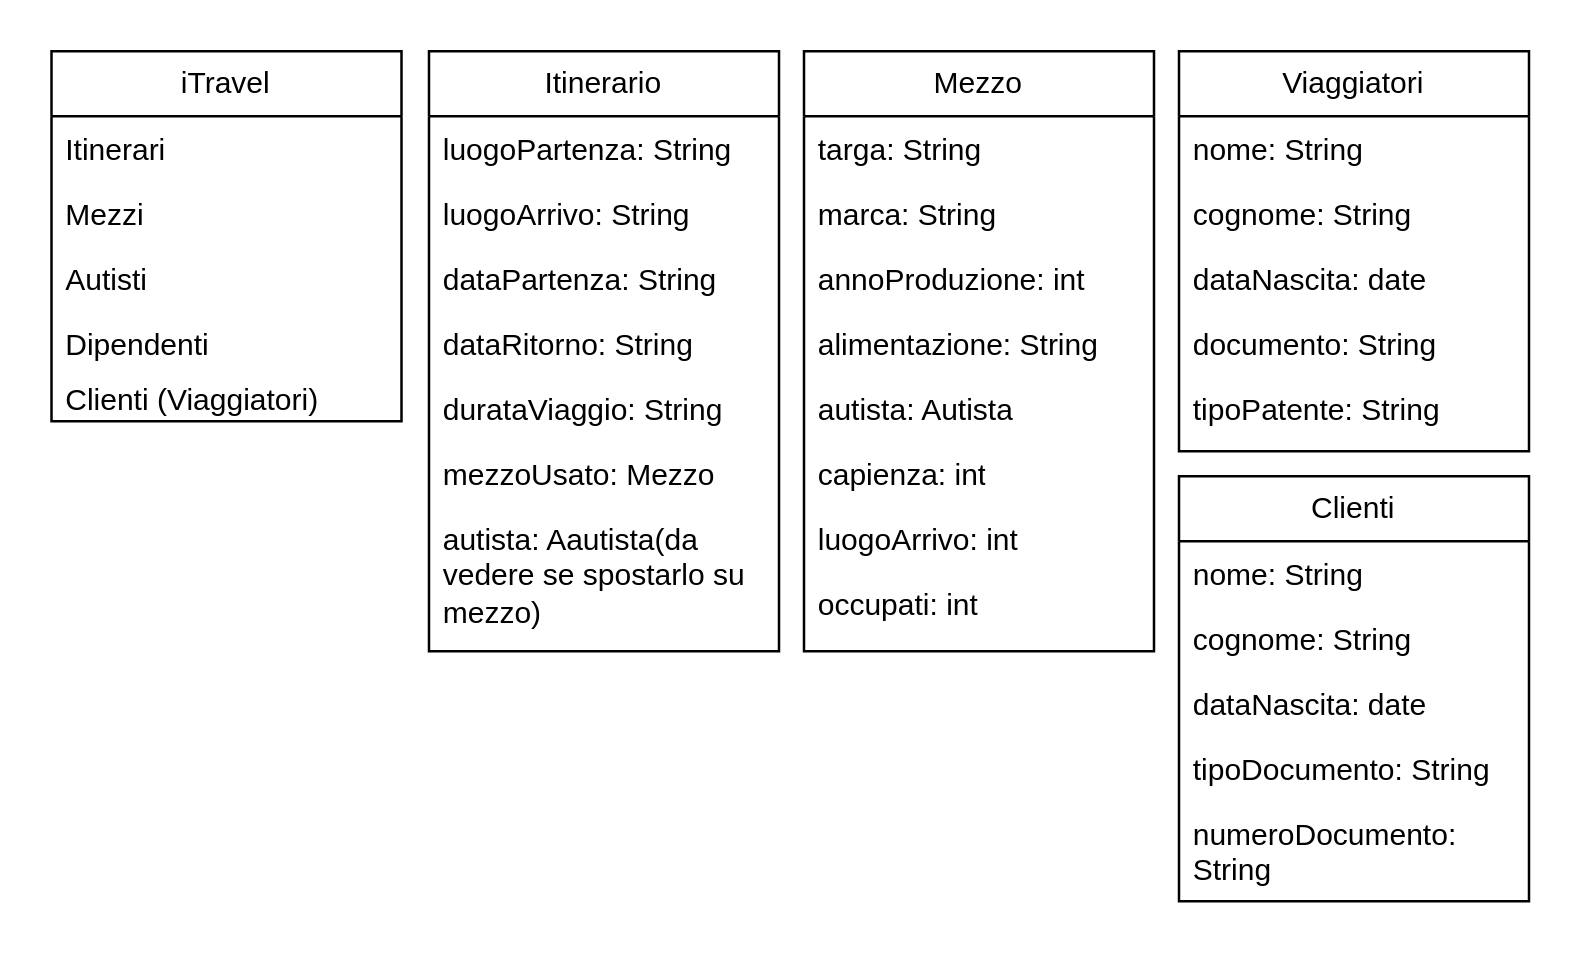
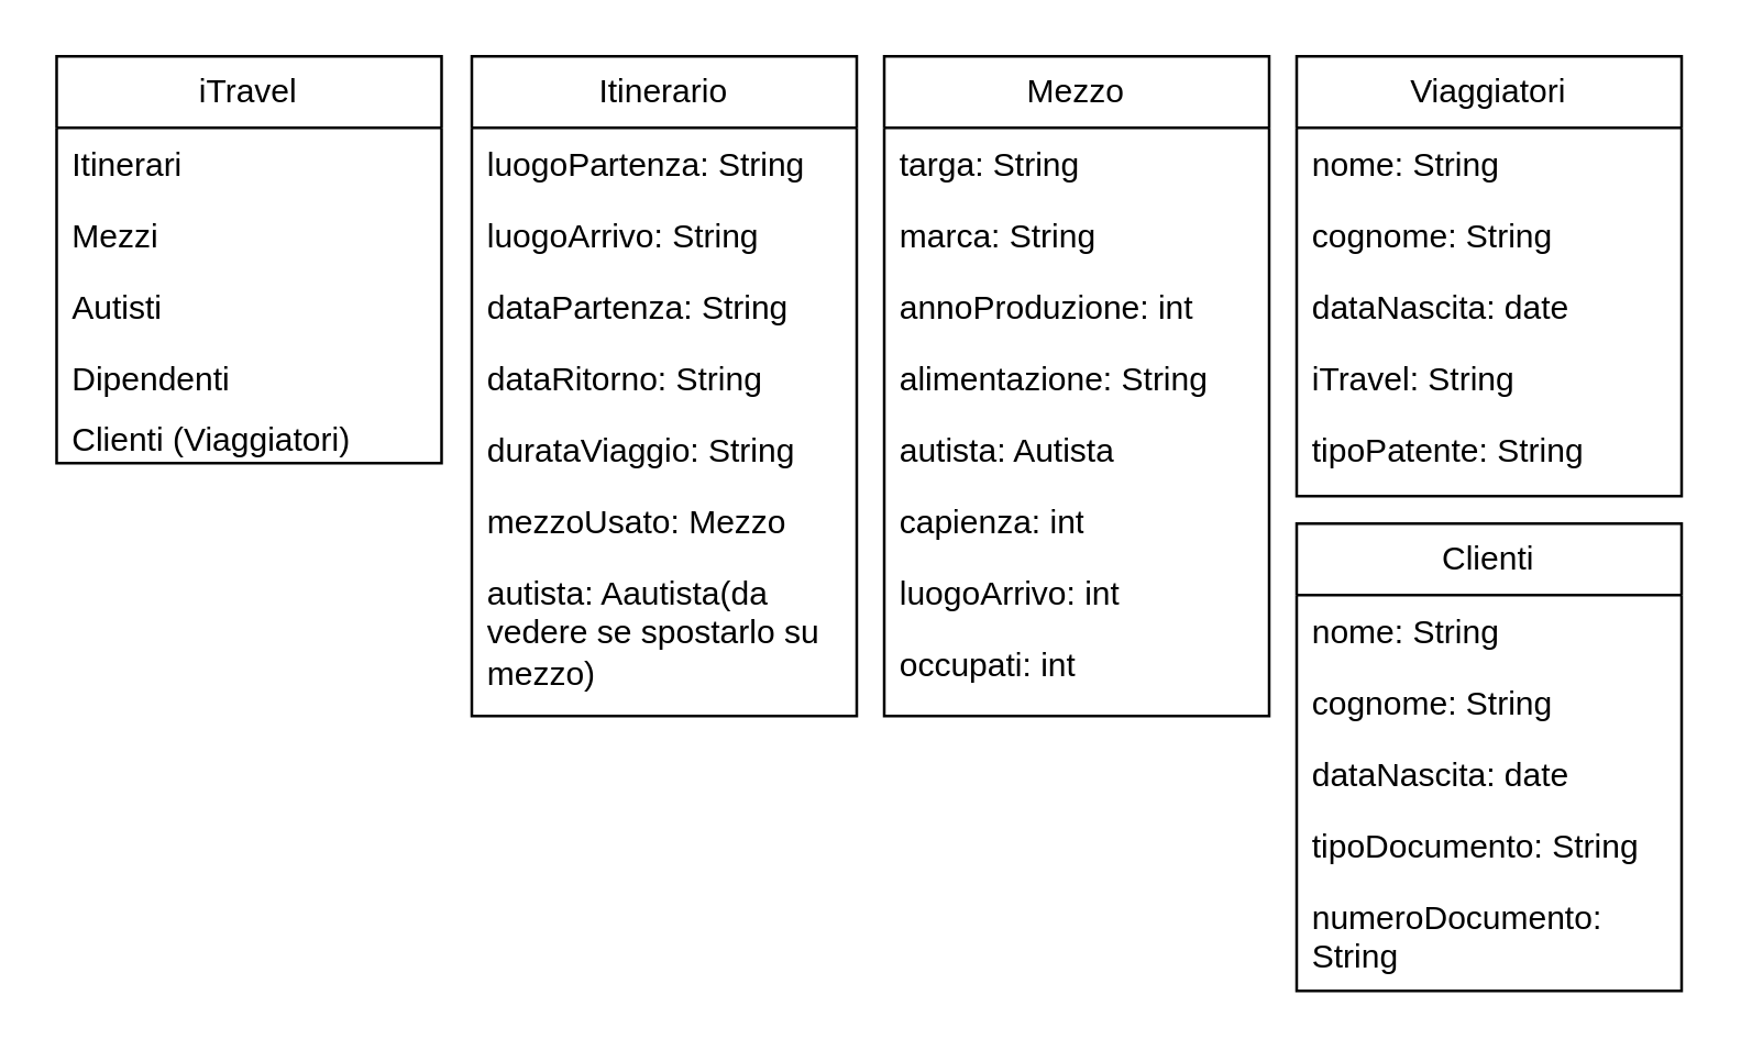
  <mxCell id="0" />
  <mxCell id="1" parent="0" />
  <mxCell id="2" value="iTravel" style="swimlane;fontStyle=0;childLayout=stackLayout;horizontal=1;startSize=26;fillColor=none;horizontalStack=0;resizeParent=1;resizeParentMax=0;resizeLast=0;collapsible=1;marginBottom=0;whiteSpace=wrap;html=1;" vertex="1" parent="1"><mxGeometry x="20" y="20" width="140" height="148" as="geometry" /></mxCell>
  <mxCell id="3" value="Itinerari" style="text;strokeColor=none;fillColor=none;align=left;verticalAlign=top;spacingLeft=4;spacingRight=4;overflow=hidden;rotatable=0;points=[[0,0.5],[1,0.5]];portConstraint=eastwest;whiteSpace=wrap;html=1;" vertex="1" parent="2"><mxGeometry y="26" width="140" height="26" as="geometry" /></mxCell>
  <mxCell id="4" value="Mezzi" style="text;strokeColor=none;fillColor=none;align=left;verticalAlign=top;spacingLeft=4;spacingRight=4;overflow=hidden;rotatable=0;points=[[0,0.5],[1,0.5]];portConstraint=eastwest;whiteSpace=wrap;html=1;" vertex="1" parent="2"><mxGeometry y="52" width="140" height="26" as="geometry" /></mxCell>
  <mxCell id="5" value="Autisti" style="text;strokeColor=none;fillColor=none;align=left;verticalAlign=top;spacingLeft=4;spacingRight=4;overflow=hidden;rotatable=0;points=[[0,0.5],[1,0.5]];portConstraint=eastwest;whiteSpace=wrap;html=1;" vertex="1" parent="2"><mxGeometry y="78" width="140" height="26" as="geometry" /></mxCell>
  <mxCell id="6" value="Dipendenti" style="text;strokeColor=none;fillColor=none;align=left;verticalAlign=top;spacingLeft=4;spacingRight=4;overflow=hidden;rotatable=0;points=[[0,0.5],[1,0.5]];portConstraint=eastwest;whiteSpace=wrap;html=1;" vertex="1" parent="2"><mxGeometry y="104" width="140" height="22" as="geometry" /></mxCell>
  <mxCell id="7" value="Clienti (Viaggiatori)" style="text;strokeColor=none;fillColor=none;align=left;verticalAlign=top;spacingLeft=4;spacingRight=4;overflow=hidden;rotatable=0;points=[[0,0.5],[1,0.5]];portConstraint=eastwest;whiteSpace=wrap;html=1;" vertex="1" parent="2"><mxGeometry y="126" width="140" height="22" as="geometry" /></mxCell>
  <mxCell id="8" value="Itinerario" style="swimlane;fontStyle=0;childLayout=stackLayout;horizontal=1;startSize=26;fillColor=none;horizontalStack=0;resizeParent=1;resizeParentMax=0;resizeLast=0;collapsible=1;marginBottom=0;whiteSpace=wrap;html=1;" vertex="1" parent="1"><mxGeometry x="171" y="20" width="140" height="240" as="geometry" /></mxCell>
  <mxCell id="9" value="luogoPartenza: String" style="text;strokeColor=none;fillColor=none;align=left;verticalAlign=top;spacingLeft=4;spacingRight=4;overflow=hidden;rotatable=0;points=[[0,0.5],[1,0.5]];portConstraint=eastwest;whiteSpace=wrap;html=1;" vertex="1" parent="8"><mxGeometry y="26" width="140" height="26" as="geometry" /></mxCell>
  <mxCell id="10" value="luogoArrivo: String&lt;div&gt;&lt;br&gt;&lt;/div&gt;" style="text;strokeColor=none;fillColor=none;align=left;verticalAlign=top;spacingLeft=4;spacingRight=4;overflow=hidden;rotatable=0;points=[[0,0.5],[1,0.5]];portConstraint=eastwest;whiteSpace=wrap;html=1;" vertex="1" parent="8"><mxGeometry y="52" width="140" height="26" as="geometry" /></mxCell>
  <mxCell id="11" value="dataPartenza: String&lt;div&gt;&lt;br&gt;&lt;/div&gt;" style="text;strokeColor=none;fillColor=none;align=left;verticalAlign=top;spacingLeft=4;spacingRight=4;overflow=hidden;rotatable=0;points=[[0,0.5],[1,0.5]];portConstraint=eastwest;whiteSpace=wrap;html=1;" vertex="1" parent="8"><mxGeometry y="78" width="140" height="26" as="geometry" /></mxCell>
  <mxCell id="12" value="dataRitorno: String&lt;div&gt;&lt;br&gt;&lt;/div&gt;" style="text;strokeColor=none;fillColor=none;align=left;verticalAlign=top;spacingLeft=4;spacingRight=4;overflow=hidden;rotatable=0;points=[[0,0.5],[1,0.5]];portConstraint=eastwest;whiteSpace=wrap;html=1;" vertex="1" parent="8"><mxGeometry y="104" width="140" height="26" as="geometry" /></mxCell>
  <mxCell id="13" value="durataViaggio: String&lt;div&gt;&lt;br&gt;&lt;/div&gt;" style="text;strokeColor=none;fillColor=none;align=left;verticalAlign=top;spacingLeft=4;spacingRight=4;overflow=hidden;rotatable=0;points=[[0,0.5],[1,0.5]];portConstraint=eastwest;whiteSpace=wrap;html=1;" vertex="1" parent="8"><mxGeometry y="130" width="140" height="26" as="geometry" /></mxCell>
  <mxCell id="14" value="mezzoUsato: Mezzo&lt;div&gt;&lt;br&gt;&lt;/div&gt;" style="text;strokeColor=none;fillColor=none;align=left;verticalAlign=top;spacingLeft=4;spacingRight=4;overflow=hidden;rotatable=0;points=[[0,0.5],[1,0.5]];portConstraint=eastwest;whiteSpace=wrap;html=1;" vertex="1" parent="8"><mxGeometry y="156" width="140" height="26" as="geometry" /></mxCell>
  <mxCell id="15" value="autista: Aautista(da vedere se spostarlo su mezzo)&lt;div&gt;&lt;br&gt;&lt;/div&gt;" style="text;strokeColor=none;fillColor=none;align=left;verticalAlign=top;spacingLeft=4;spacingRight=4;overflow=hidden;rotatable=0;points=[[0,0.5],[1,0.5]];portConstraint=eastwest;whiteSpace=wrap;html=1;" vertex="1" parent="8"><mxGeometry y="182" width="140" height="58" as="geometry" /></mxCell>
  <mxCell id="16" value="Mezzo" style="swimlane;fontStyle=0;childLayout=stackLayout;horizontal=1;startSize=26;fillColor=none;horizontalStack=0;resizeParent=1;resizeParentMax=0;resizeLast=0;collapsible=1;marginBottom=0;whiteSpace=wrap;html=1;" vertex="1" parent="1"><mxGeometry x="321" y="20" width="140" height="240" as="geometry" /></mxCell>
  <mxCell id="17" value="targa: String" style="text;strokeColor=none;fillColor=none;align=left;verticalAlign=top;spacingLeft=4;spacingRight=4;overflow=hidden;rotatable=0;points=[[0,0.5],[1,0.5]];portConstraint=eastwest;whiteSpace=wrap;html=1;" vertex="1" parent="16"><mxGeometry y="26" width="140" height="26" as="geometry" /></mxCell>
  <mxCell id="18" value="marca: String" style="text;strokeColor=none;fillColor=none;align=left;verticalAlign=top;spacingLeft=4;spacingRight=4;overflow=hidden;rotatable=0;points=[[0,0.5],[1,0.5]];portConstraint=eastwest;whiteSpace=wrap;html=1;" vertex="1" parent="16"><mxGeometry y="52" width="140" height="26" as="geometry" /></mxCell>
  <mxCell id="19" value="annoProduzione: int" style="text;strokeColor=none;fillColor=none;align=left;verticalAlign=top;spacingLeft=4;spacingRight=4;overflow=hidden;rotatable=0;points=[[0,0.5],[1,0.5]];portConstraint=eastwest;whiteSpace=wrap;html=1;" vertex="1" parent="16"><mxGeometry y="78" width="140" height="26" as="geometry" /></mxCell>
  <mxCell id="20" value="alimentazione: String" style="text;strokeColor=none;fillColor=none;align=left;verticalAlign=top;spacingLeft=4;spacingRight=4;overflow=hidden;rotatable=0;points=[[0,0.5],[1,0.5]];portConstraint=eastwest;whiteSpace=wrap;html=1;" vertex="1" parent="16"><mxGeometry y="104" width="140" height="26" as="geometry" /></mxCell>
  <mxCell id="21" value="autista: Autista" style="text;strokeColor=none;fillColor=none;align=left;verticalAlign=top;spacingLeft=4;spacingRight=4;overflow=hidden;rotatable=0;points=[[0,0.5],[1,0.5]];portConstraint=eastwest;whiteSpace=wrap;html=1;" vertex="1" parent="16"><mxGeometry y="130" width="140" height="26" as="geometry" /></mxCell>
  <mxCell id="22" value="capienza: int" style="text;strokeColor=none;fillColor=none;align=left;verticalAlign=top;spacingLeft=4;spacingRight=4;overflow=hidden;rotatable=0;points=[[0,0.5],[1,0.5]];portConstraint=eastwest;whiteSpace=wrap;html=1;" vertex="1" parent="16"><mxGeometry y="156" width="140" height="26" as="geometry" /></mxCell>
  <mxCell id="23" value="luogoArrivo: int" style="text;strokeColor=none;fillColor=none;align=left;verticalAlign=top;spacingLeft=4;spacingRight=4;overflow=hidden;rotatable=0;points=[[0,0.5],[1,0.5]];portConstraint=eastwest;whiteSpace=wrap;html=1;" vertex="1" parent="16"><mxGeometry y="182" width="140" height="26" as="geometry" /></mxCell>
  <mxCell id="24" value="occupati: int" style="text;strokeColor=none;fillColor=none;align=left;verticalAlign=top;spacingLeft=4;spacingRight=4;overflow=hidden;rotatable=0;points=[[0,0.5],[1,0.5]];portConstraint=eastwest;whiteSpace=wrap;html=1;" vertex="1" parent="16"><mxGeometry y="208" width="140" height="32" as="geometry" /></mxCell>
  <mxCell id="25" value="Viaggiatori" style="swimlane;fontStyle=0;childLayout=stackLayout;horizontal=1;startSize=26;fillColor=none;horizontalStack=0;resizeParent=1;resizeParentMax=0;resizeLast=0;collapsible=1;marginBottom=0;whiteSpace=wrap;html=1;" vertex="1" parent="1"><mxGeometry x="471" y="20" width="140" height="160" as="geometry" /></mxCell>
  <mxCell id="26" value="nome: String" style="text;strokeColor=none;fillColor=none;align=left;verticalAlign=top;spacingLeft=4;spacingRight=4;overflow=hidden;rotatable=0;points=[[0,0.5],[1,0.5]];portConstraint=eastwest;whiteSpace=wrap;html=1;" vertex="1" parent="25"><mxGeometry y="26" width="140" height="26" as="geometry" /></mxCell>
  <mxCell id="27" value="cognome: String" style="text;strokeColor=none;fillColor=none;align=left;verticalAlign=top;spacingLeft=4;spacingRight=4;overflow=hidden;rotatable=0;points=[[0,0.5],[1,0.5]];portConstraint=eastwest;whiteSpace=wrap;html=1;" vertex="1" parent="25"><mxGeometry y="52" width="140" height="26" as="geometry" /></mxCell>
  <mxCell id="28" value="dataNascita: date" style="text;strokeColor=none;fillColor=none;align=left;verticalAlign=top;spacingLeft=4;spacingRight=4;overflow=hidden;rotatable=0;points=[[0,0.5],[1,0.5]];portConstraint=eastwest;whiteSpace=wrap;html=1;" vertex="1" parent="25"><mxGeometry y="78" width="140" height="26" as="geometry" /></mxCell>
- <mxCell id="29" value="documento: String" style="text;strokeColor=none;fillColor=none;align=left;verticalAlign=top;spacingLeft=4;spacingRight=4;overflow=hidden;rotatable=0;points=[[0,0.5],[1,0.5]];portConstraint=eastwest;whiteSpace=wrap;html=1;" vertex="1" parent="25"><mxGeometry y="104" width="140" height="26" as="geometry" /></mxCell>
+ <mxCell id="29" value="iTravel: String" style="text;strokeColor=none;fillColor=none;align=left;verticalAlign=top;spacingLeft=4;spacingRight=4;overflow=hidden;rotatable=0;points=[[0,0.5],[1,0.5]];portConstraint=eastwest;whiteSpace=wrap;html=1;" vertex="1" parent="25"><mxGeometry y="104" width="140" height="26" as="geometry" /></mxCell>
  <mxCell id="30" value="tipoPatente: String" style="text;strokeColor=none;fillColor=none;align=left;verticalAlign=top;spacingLeft=4;spacingRight=4;overflow=hidden;rotatable=0;points=[[0,0.5],[1,0.5]];portConstraint=eastwest;whiteSpace=wrap;html=1;" vertex="1" parent="25"><mxGeometry y="130" width="140" height="30" as="geometry" /></mxCell>
  <mxCell id="31" value="Clienti" style="swimlane;fontStyle=0;childLayout=stackLayout;horizontal=1;startSize=26;fillColor=none;horizontalStack=0;resizeParent=1;resizeParentMax=0;resizeLast=0;collapsible=1;marginBottom=0;whiteSpace=wrap;html=1;" vertex="1" parent="1"><mxGeometry x="471" y="190" width="140" height="170" as="geometry" /></mxCell>
  <mxCell id="32" value="nome: String" style="text;strokeColor=none;fillColor=none;align=left;verticalAlign=top;spacingLeft=4;spacingRight=4;overflow=hidden;rotatable=0;points=[[0,0.5],[1,0.5]];portConstraint=eastwest;whiteSpace=wrap;html=1;" vertex="1" parent="31"><mxGeometry y="26" width="140" height="26" as="geometry" /></mxCell>
  <mxCell id="33" value="cognome: String" style="text;strokeColor=none;fillColor=none;align=left;verticalAlign=top;spacingLeft=4;spacingRight=4;overflow=hidden;rotatable=0;points=[[0,0.5],[1,0.5]];portConstraint=eastwest;whiteSpace=wrap;html=1;" vertex="1" parent="31"><mxGeometry y="52" width="140" height="26" as="geometry" /></mxCell>
  <mxCell id="34" value="dataNascita: date" style="text;strokeColor=none;fillColor=none;align=left;verticalAlign=top;spacingLeft=4;spacingRight=4;overflow=hidden;rotatable=0;points=[[0,0.5],[1,0.5]];portConstraint=eastwest;whiteSpace=wrap;html=1;" vertex="1" parent="31"><mxGeometry y="78" width="140" height="26" as="geometry" /></mxCell>
  <mxCell id="35" value="tipoDocumento: String" style="text;strokeColor=none;fillColor=none;align=left;verticalAlign=top;spacingLeft=4;spacingRight=4;overflow=hidden;rotatable=0;points=[[0,0.5],[1,0.5]];portConstraint=eastwest;whiteSpace=wrap;html=1;" vertex="1" parent="31"><mxGeometry y="104" width="140" height="26" as="geometry" /></mxCell>
  <mxCell id="36" value="numeroDocumento: String" style="text;strokeColor=none;fillColor=none;align=left;verticalAlign=top;spacingLeft=4;spacingRight=4;overflow=hidden;rotatable=0;points=[[0,0.5],[1,0.5]];portConstraint=eastwest;whiteSpace=wrap;html=1;" vertex="1" parent="31"><mxGeometry y="130" width="140" height="40" as="geometry" /></mxCell>
